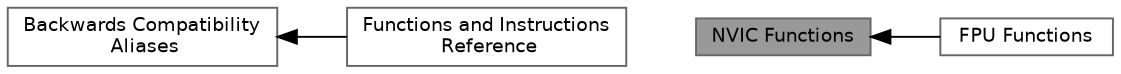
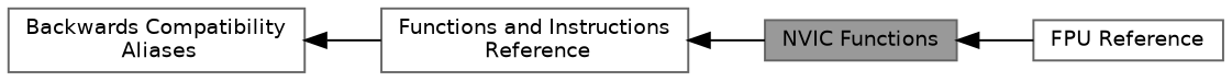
  digraph {
    rankdir=LR
    node [color=grey40 fillcolor=white fontname=Helvetica fontsize=10 shape=box style=filled]
    edge [dir=back fontname=Helvetica fontsize=10 labelfontname=Helvetica labelfontsize=10 shape=plaintext style=solid]
-   n1 [height=0.2 label="FPU Functions" width=0.4]
+   n1 [height=0.2 label="FPU Reference" width=0.4]
    n2 [height=0.2 label="Functions and Instructions\l Reference" width=0.4]
    n3 [color=gray40 fillcolor=grey60 fontcolor=black height=0.2 label="NVIC Functions" width=0.4]
    n4 [height=0.2 label="Backwards Compatibility\l Aliases" width=0.4]
+   n2 -> n3
    n3 -> n1
    n4 -> n2
  }
